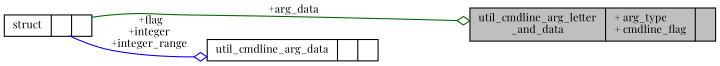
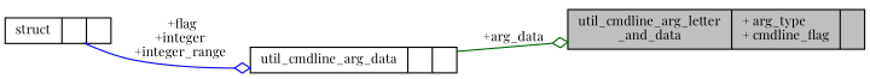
  digraph {
    fontname="Playfair Display"
    rankdir=LR
    node [color=black fillcolor=white fontname="Playfair Display" fontsize=10 shape=record style=filled]
    edge [arrowhead=odiamond fontname="Playfair Display" fontsize=10 labelfontname=Helvetica labelfontsize=10 style=solid]
    n1 [fillcolor=grey75 fontcolor=black height=0.2 label="{util_cmdline_arg_letter\l_and_data\n|+ arg_type\l+ cmdline_flag\l|}" width=0.4]
    n2 [height=0.2 label="{util_cmdline_arg_data\n||}" width=0.4]
    n3 [height=0.2 label="{struct\n||}" width=0.4]
-   n3 -> n1 [color=darkgreen label=" +arg_data"]
+   n2 -> n1 [color=darkgreen label=" +arg_data"]
    n3 -> n2 [color=blue label=" +flag\n+integer\n+integer_range"]
  }
